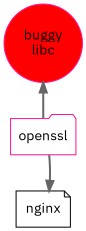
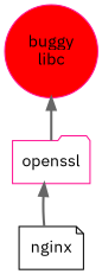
  digraph {
    rankdir=TB
    fontname="IBM Plex Sans"
    node [color=deeppink fontname="IBM Plex Sans"]
    edge [dir=back color=gray40 style=bold fontname="IBM Plex Sans"]
    n1 [fillcolor="#ff0000" label="buggy\nlibc" shape=circle style=filled]
    openssl [shape=folder]
    nginx [shape=note color=black]
    n1 -> openssl
-   nginx -> openssl
+   openssl -> nginx
  }
